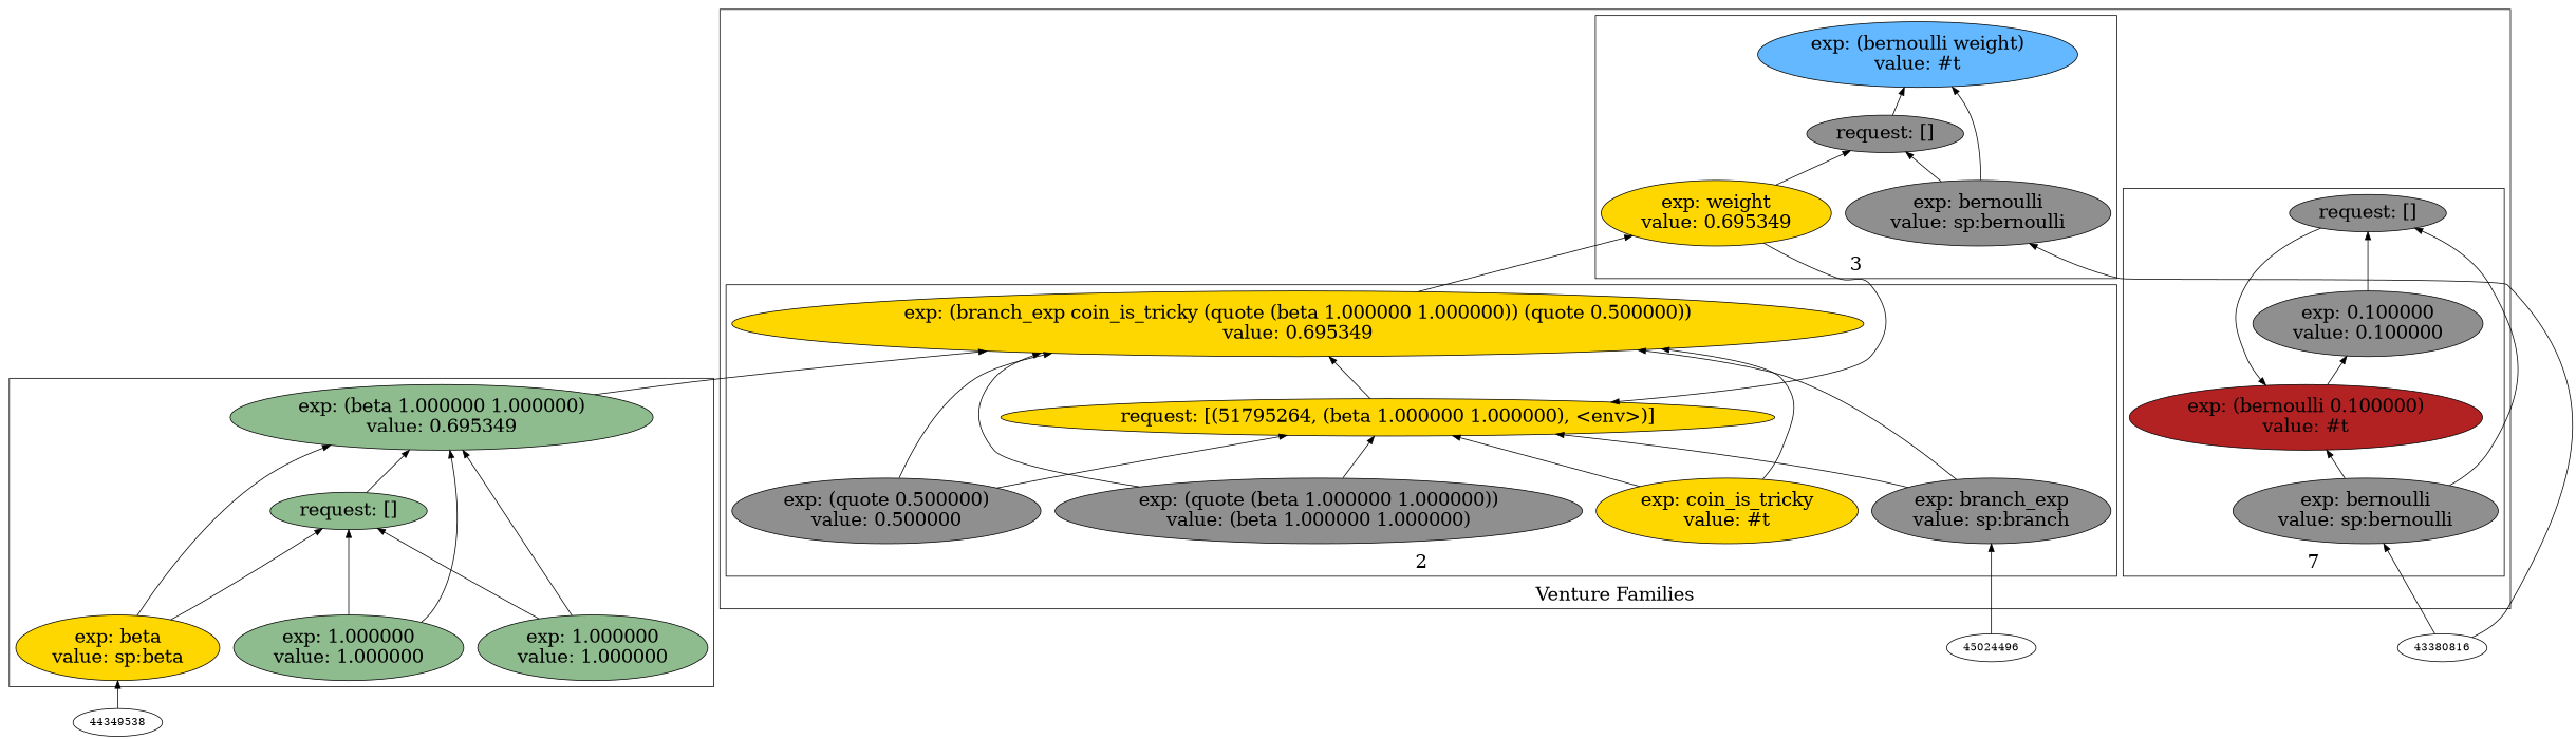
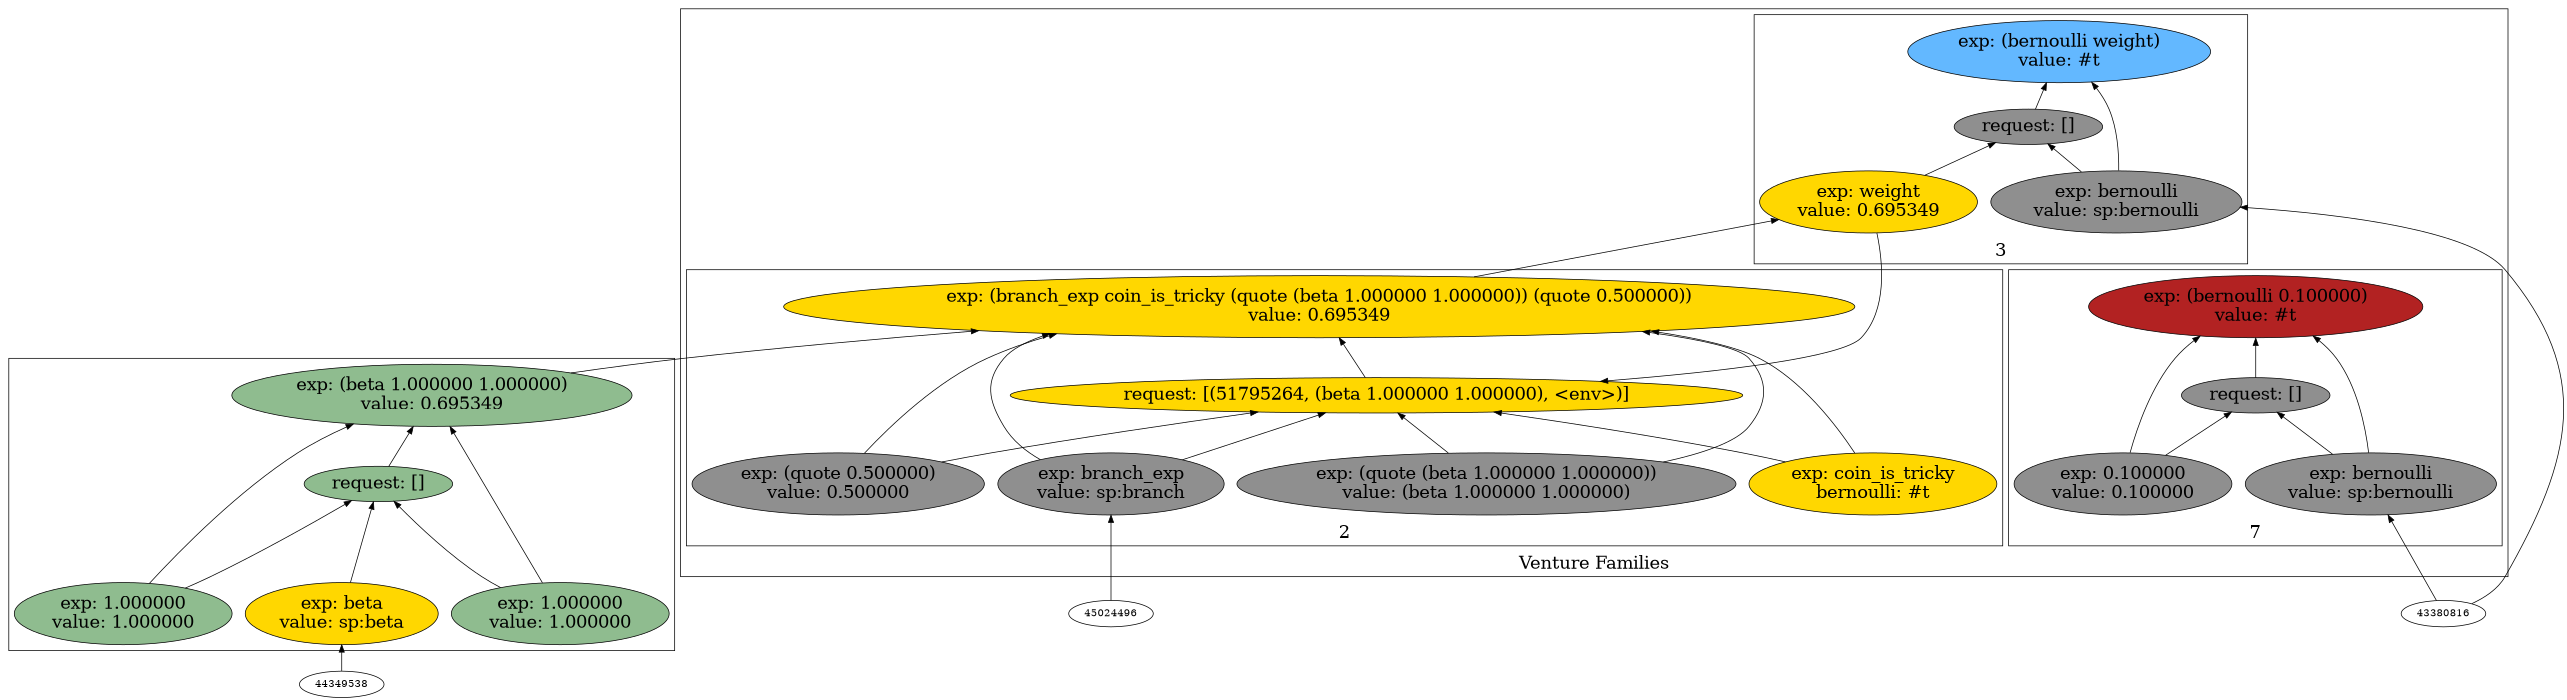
  digraph {
    fontsize=24
    rankdir=BT
    node [fillcolor=grey56 fontsize=24 shape=ellipse style=filled]
    edge [arrowhead=normal color=black style=solid]
    n1 [fillcolor=firebrick label="exp: (bernoulli 0.100000)\nvalue: #t"]
    n2 [label="request: []"]
    n3 [label="exp: bernoulli\nvalue: sp:bernoulli"]
    n4 [label="exp: 0.100000\nvalue: 0.100000"]
    n5 [fillcolor=gold label="exp: (branch_exp coin_is_tricky (quote (beta 1.000000 1.000000)) (quote 0.500000))\nvalue: 0.695349"]
    n6 [fillcolor=gold label="request: [(51795264, (beta 1.000000 1.000000), <env>)]"]
    n7 [label="exp: branch_exp\nvalue: sp:branch"]
-   n8 [fillcolor=gold label="exp: coin_is_tricky\nvalue: #t"]
+   n8 [fillcolor=gold label="exp: coin_is_tricky\nbernoulli: #t"]
    n9 [label="exp: (quote (beta 1.000000 1.000000))\nvalue: (beta 1.000000 1.000000)"]
    n10 [label="exp: (quote 0.500000)\nvalue: 0.500000"]
    n11 [fillcolor=steelblue1 label="exp: (bernoulli weight)\nvalue: #t"]
    n12 [label="request: []"]
    n13 [label="exp: bernoulli\nvalue: sp:bernoulli"]
    n14 [fillcolor=gold label="exp: weight\nvalue: 0.695349"]
    n15 [fillcolor=darkseagreen label="exp: (beta 1.000000 1.000000)\nvalue: 0.695349"]
    n16 [fillcolor=darkseagreen label="request: []"]
    n17 [fillcolor=gold label="exp: beta\nvalue: sp:beta"]
    n18 [fillcolor=darkseagreen label="exp: 1.000000\nvalue: 1.000000"]
    n19 [fillcolor=darkseagreen label="exp: 1.000000\nvalue: 1.000000"]
    n20 [label=44349538 fillcolor="" fontsize="" shape="" style=""]
    43380816 [fillcolor="" fontsize="" shape="" style=""]
    45024496 [fillcolor="" fontsize="" shape="" style=""]
    subgraph cluster_1 {
      label="Venture Families"
      subgraph cluster_2 {
        label=7
        n1
        n2
        n3
        n4
      }
      subgraph cluster_3 {
        label=2
        n5
        n6
        n7
        n8
        n9
        n10
      }
      subgraph cluster_4 {
        label=3
        n11
        n12
        n13
        n14
      }
    }
    subgraph cluster_5 {
      n15
      n16
      n17
      n18
      n19
    }
    n2 -> n1
    n3 -> n1
    n3 -> n2
-   n1 -> n4
+   n4 -> n1
    n4 -> n2
    n5 -> n14
    n6 -> n5
    n7 -> n5
    n7 -> n6
    n8 -> n5
    n8 -> n6
    n9 -> n5
    n9 -> n6
    n10 -> n5
    n10 -> n6
    n12 -> n11
    n13 -> n11
    n13 -> n12
    n14 -> n6
    n14 -> n12
    n15 -> n5
    n16 -> n15
-   n17 -> n15
    n17 -> n16
    n18 -> n15
    n18 -> n16
    n19 -> n15
    n19 -> n16
    n20 -> n17
    43380816 -> n3
    43380816 -> n13
    45024496 -> n7
  }
